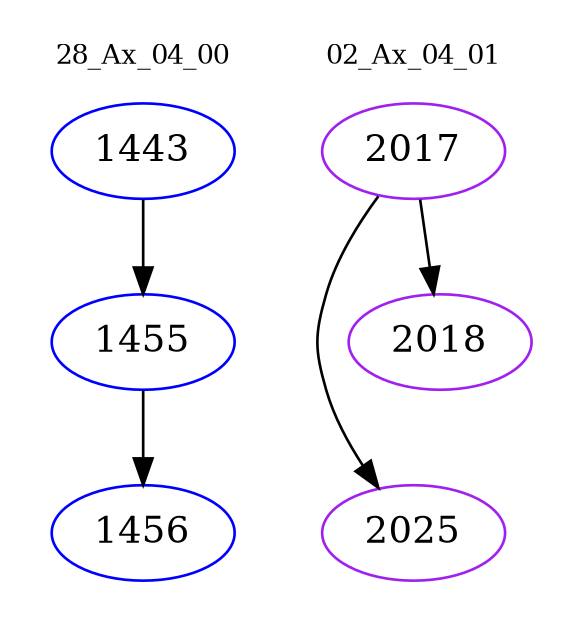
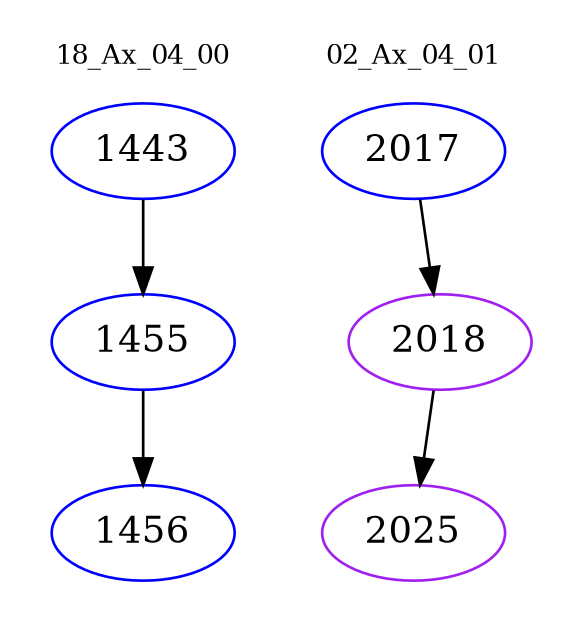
  digraph {
    node [color=blue]
    edge [color=black]
    n1 [label=1443]
    n2 [label=1456]
    n3 [label=1455]
-   n4 [color=purple label=2017]
+   n4 [label=2017]
    n5 [color=purple label=2025]
    n6 [color=purple label=2018]
    subgraph cluster_1 {
      color=white
      fontsize=10
-     label="28_Ax_04_00"
+     label="18_Ax_04_00"
      n1
      n2
      n3
    }
    subgraph cluster_2 {
      color=white
      fontsize=10
      label="02_Ax_04_01"
      n4
      n5
      n6
    }
    n1 -> n3
    n3 -> n2
-   n4 -> n5
+   n6 -> n5
    n4 -> n6
  }
